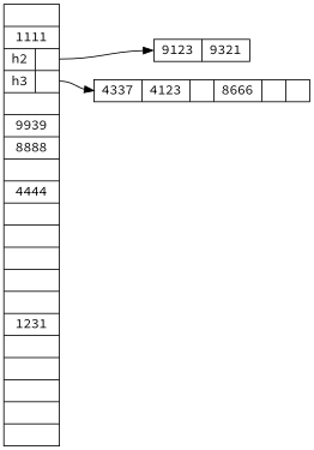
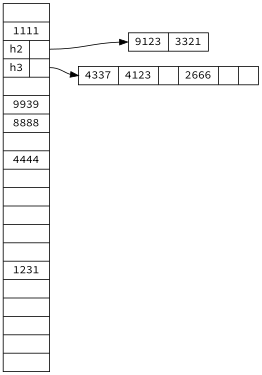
  digraph {
    fontname="Source Code Pro"
    rankdir=LR
    node [fontname="Source Code Pro" shape=record]
    edge [fontname="Source Code Pro" headport=w]
    n1 [height=0.2 label="|1111|{h2|<b2>}|{h3|<b3>}||9939|8888||4444||||||1231|||||" width=0.2]
-   n2 [height=0.2 label="{9123|9321}" width=0.2]
-   n3 [height=0.2 label="{4337|4123||8666||}" width=0.2]
+   n2 [height=0.2 label="{9123|3321}" width=0.2]
+   n3 [height=0.2 label="{4337|4123||2666||}" width=0.2]
    n1 -> n2 [tailport=b2]
    n1 -> n3 [tailport=b3]
  }
